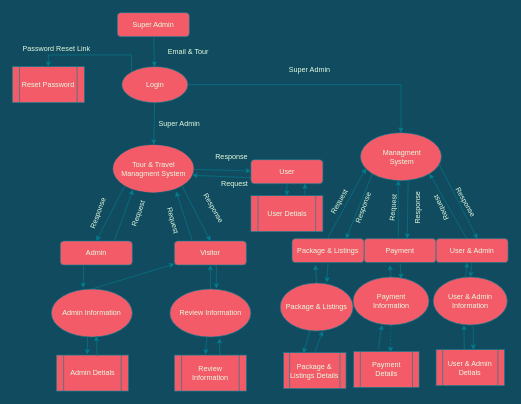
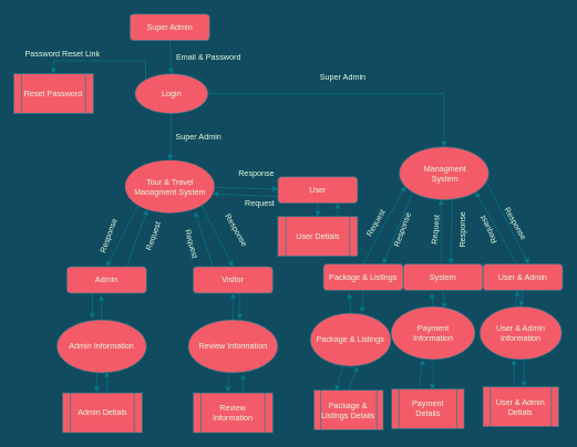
  <mxCell id="0" />
  <mxCell id="1" parent="0" />
  <mxCell id="2" value="" style="edgeStyle=none;rounded=0;orthogonalLoop=1;jettySize=auto;html=1;labelBackgroundColor=#114B5F;strokeColor=#028090;fontColor=#E4FDE1;" parent="1" source="3" target="10" edge="1"><mxGeometry relative="1" as="geometry" /></mxCell>
  <mxCell id="3" value="Super Admin" style="rounded=1;whiteSpace=wrap;html=1;fontSize=12;glass=0;strokeWidth=1;shadow=0;fillColor=#F45B69;strokeColor=#028090;fontColor=#E4FDE1;" parent="1" vertex="1"><mxGeometry x="195" y="20.5" width="120" height="40" as="geometry" /></mxCell>
  <mxCell id="4" style="edgeStyle=none;rounded=0;orthogonalLoop=1;jettySize=auto;html=1;exitX=0.75;exitY=0;exitDx=0;exitDy=0;entryX=0.248;entryY=0.938;entryDx=0;entryDy=0;entryPerimeter=0;labelBackgroundColor=#114B5F;strokeColor=#028090;fontColor=#E4FDE1;" parent="1" source="6" target="14" edge="1"><mxGeometry relative="1" as="geometry" /></mxCell>
  <mxCell id="5" style="edgeStyle=none;rounded=0;orthogonalLoop=1;jettySize=auto;html=1;exitX=0.25;exitY=1;exitDx=0;exitDy=0;entryX=0.393;entryY=-0.025;entryDx=0;entryDy=0;entryPerimeter=0;strokeColor=#028090;" edge="1" parent="1" target="53"><mxGeometry relative="1" as="geometry"><mxPoint x="139" y="441" as="sourcePoint" /><mxPoint x="138.01" y="471" as="targetPoint" /></mxGeometry></mxCell>
  <mxCell id="6" value="Admin" style="rounded=1;whiteSpace=wrap;html=1;fontSize=12;glass=0;strokeWidth=1;shadow=0;fillColor=#F45B69;strokeColor=#028090;fontColor=#E4FDE1;" parent="1" vertex="1"><mxGeometry x="100" y="401" width="120" height="40" as="geometry" /></mxCell>
  <mxCell id="7" value="" style="edgeStyle=none;rounded=0;orthogonalLoop=1;jettySize=auto;html=1;labelBackgroundColor=#114B5F;strokeColor=#028090;fontColor=#E4FDE1;" parent="1" source="10" target="14" edge="1"><mxGeometry relative="1" as="geometry" /></mxCell>
  <mxCell id="8" style="edgeStyle=orthogonalEdgeStyle;rounded=0;orthogonalLoop=1;jettySize=auto;html=1;exitX=1;exitY=0.5;exitDx=0;exitDy=0;entryX=0.5;entryY=0;entryDx=0;entryDy=0;strokeColor=#028090;fontColor=#E4FDE1;fillColor=#F45B69;labelBackgroundColor=#114B5F;" parent="1" source="10" target="35" edge="1"><mxGeometry relative="1" as="geometry" /></mxCell>
  <mxCell id="9" style="edgeStyle=orthogonalEdgeStyle;rounded=0;orthogonalLoop=1;jettySize=auto;html=1;exitX=0;exitY=0;exitDx=0;exitDy=0;entryX=0.5;entryY=0;entryDx=0;entryDy=0;strokeColor=#028090;fontColor=#E4FDE1;fillColor=#F45B69;labelBackgroundColor=#114B5F;" parent="1" source="10" target="28" edge="1"><mxGeometry relative="1" as="geometry"><Array as="points"><mxPoint x="219" y="91" /><mxPoint x="80" y="91" /></Array></mxGeometry></mxCell>
  <mxCell id="10" value="Login" style="ellipse;whiteSpace=wrap;html=1;fillColor=#F45B69;strokeColor=#028090;fontColor=#E4FDE1;" parent="1" vertex="1"><mxGeometry x="202.5" y="110.5" width="110" height="60" as="geometry" /></mxCell>
  <mxCell id="11" style="edgeStyle=none;rounded=0;orthogonalLoop=1;jettySize=auto;html=1;exitX=0;exitY=1;exitDx=0;exitDy=0;entryX=0.5;entryY=0;entryDx=0;entryDy=0;labelBackgroundColor=#114B5F;strokeColor=#028090;fontColor=#E4FDE1;" parent="1" source="14" target="6" edge="1"><mxGeometry relative="1" as="geometry" /></mxCell>
  <mxCell id="12" style="edgeStyle=none;rounded=0;orthogonalLoop=1;jettySize=auto;html=1;exitX=1;exitY=1;exitDx=0;exitDy=0;entryX=0.5;entryY=0;entryDx=0;entryDy=0;labelBackgroundColor=#114B5F;strokeColor=#028090;fontColor=#E4FDE1;" parent="1" source="14" target="18" edge="1"><mxGeometry relative="1" as="geometry" /></mxCell>
  <mxCell id="13" style="edgeStyle=none;rounded=0;orthogonalLoop=1;jettySize=auto;html=1;labelBackgroundColor=#114B5F;strokeColor=#028090;fontColor=#E4FDE1;" parent="1" source="14" target="21" edge="1"><mxGeometry relative="1" as="geometry" /></mxCell>
  <mxCell id="14" value="Tour &amp;amp; Travel Managment System" style="ellipse;whiteSpace=wrap;html=1;fillColor=#F45B69;strokeColor=#028090;fontColor=#E4FDE1;dashed=1;" parent="1" vertex="1"><mxGeometry x="187.5" y="240.5" width="135" height="80" as="geometry" /></mxCell>
  <mxCell id="15" style="edgeStyle=none;rounded=0;orthogonalLoop=1;jettySize=auto;html=1;exitX=0.5;exitY=1;exitDx=0;exitDy=0;labelBackgroundColor=#114B5F;strokeColor=#028090;fontColor=#E4FDE1;" parent="1" source="6" target="6" edge="1"><mxGeometry relative="1" as="geometry" /></mxCell>
  <mxCell id="16" style="edgeStyle=none;rounded=0;orthogonalLoop=1;jettySize=auto;html=1;exitX=0.25;exitY=0;exitDx=0;exitDy=0;entryX=0.781;entryY=0.975;entryDx=0;entryDy=0;entryPerimeter=0;labelBackgroundColor=#114B5F;strokeColor=#028090;fontColor=#E4FDE1;" parent="1" source="18" target="14" edge="1"><mxGeometry relative="1" as="geometry" /></mxCell>
  <mxCell id="17" value="" style="edgeStyle=orthogonalEdgeStyle;rounded=0;orthogonalLoop=1;jettySize=auto;html=1;strokeColor=#028090;entryX=0.574;entryY=-0.012;entryDx=0;entryDy=0;entryPerimeter=0;" edge="1" parent="1" target="56"><mxGeometry relative="1" as="geometry"><mxPoint x="355" y="441" as="sourcePoint" /><mxPoint x="355" y="471" as="targetPoint" /></mxGeometry></mxCell>
  <mxCell id="18" value="Visitor" style="rounded=1;whiteSpace=wrap;html=1;fontSize=12;glass=0;strokeWidth=1;shadow=0;fillColor=#F45B69;strokeColor=#028090;fontColor=#E4FDE1;" parent="1" vertex="1"><mxGeometry x="290" y="401" width="120" height="40" as="geometry" /></mxCell>
  <mxCell id="19" style="edgeStyle=none;rounded=0;orthogonalLoop=1;jettySize=auto;html=1;exitX=0;exitY=0.75;exitDx=0;exitDy=0;entryX=0.981;entryY=0.638;entryDx=0;entryDy=0;entryPerimeter=0;labelBackgroundColor=#114B5F;strokeColor=#028090;fontColor=#E4FDE1;" parent="1" source="21" target="14" edge="1"><mxGeometry relative="1" as="geometry" /></mxCell>
  <mxCell id="20" style="edgeStyle=none;rounded=0;orthogonalLoop=1;jettySize=auto;html=1;exitX=0.5;exitY=1;exitDx=0;exitDy=0;entryX=0.5;entryY=0;entryDx=0;entryDy=0;strokeColor=#028090;" edge="1" parent="1" source="21" target="78"><mxGeometry relative="1" as="geometry" /></mxCell>
  <mxCell id="21" value="User" style="rounded=1;whiteSpace=wrap;html=1;fontSize=12;glass=0;strokeWidth=1;shadow=0;fillColor=#F45B69;strokeColor=#028090;fontColor=#E4FDE1;" parent="1" vertex="1"><mxGeometry x="417.5" y="265.5" width="120" height="40" as="geometry" /></mxCell>
  <mxCell id="22" value="Response" style="text;html=1;align=center;verticalAlign=middle;resizable=0;points=[];autosize=1;strokeColor=none;fillColor=none;rotation=-70;fontColor=#E4FDE1;" parent="1" vertex="1"><mxGeometry x="122.5" y="340.5" width="80" height="30" as="geometry" /></mxCell>
  <mxCell id="23" value="Response" style="text;html=1;align=center;verticalAlign=middle;resizable=0;points=[];autosize=1;strokeColor=none;fillColor=none;rotation=60;fontColor=#E4FDE1;" parent="1" vertex="1"><mxGeometry x="315" y="331" width="80" height="30" as="geometry" /></mxCell>
  <mxCell id="24" value="Response" style="text;html=1;align=center;verticalAlign=middle;resizable=0;points=[];autosize=1;strokeColor=none;fillColor=none;fontColor=#E4FDE1;" parent="1" vertex="1"><mxGeometry x="345" y="245.5" width="80" height="30" as="geometry" /></mxCell>
  <mxCell id="25" value="Request" style="text;html=1;align=center;verticalAlign=middle;resizable=0;points=[];autosize=1;strokeColor=none;fillColor=none;rotation=-70;fontColor=#E4FDE1;" parent="1" vertex="1"><mxGeometry x="195" y="340.5" width="70" height="30" as="geometry" /></mxCell>
  <mxCell id="26" value="Request" style="text;html=1;align=center;verticalAlign=middle;resizable=0;points=[];autosize=1;strokeColor=none;fillColor=none;rotation=75;fontColor=#E4FDE1;" parent="1" vertex="1"><mxGeometry x="252.5" y="351" width="70" height="30" as="geometry" /></mxCell>
  <mxCell id="27" value="Request" style="text;html=1;align=center;verticalAlign=middle;resizable=0;points=[];autosize=1;strokeColor=none;fillColor=none;fontColor=#E4FDE1;" parent="1" vertex="1"><mxGeometry x="355" y="290.5" width="70" height="30" as="geometry" /></mxCell>
  <mxCell id="28" value="Reset Password" style="shape=process;whiteSpace=wrap;html=1;backgroundOutline=1;fillColor=#F45B69;strokeColor=#028090;fontColor=#E4FDE1;" parent="1" vertex="1"><mxGeometry y="110.5" width="120" height="60" as="geometry" x="20" /></mxCell>
  <mxCell id="29" value="Password Reset Link&amp;nbsp;" style="text;html=1;align=center;verticalAlign=middle;resizable=0;points=[];autosize=1;strokeColor=none;fillColor=none;fontColor=#E4FDE1;" parent="1" vertex="1"><mxGeometry x="25" y="65.5" width="140" height="30" as="geometry" /></mxCell>
- <mxCell id="30" value="Email &amp;amp; Tour" style="text;html=1;align=center;verticalAlign=middle;resizable=0;points=[];autosize=1;strokeColor=none;fillColor=none;fontColor=#E4FDE1;" parent="1" vertex="1"><mxGeometry x="252.5" y="71" width="120" height="30" as="geometry" /></mxCell>
+ <mxCell id="30" value="Email &amp;amp; Password" style="text;html=1;align=center;verticalAlign=middle;resizable=0;points=[];autosize=1;strokeColor=none;fillColor=none;fontColor=#E4FDE1;" parent="1" vertex="1"><mxGeometry x="252.5" y="71" width="120" height="30" as="geometry" /></mxCell>
  <mxCell id="31" value="Super Admin" style="text;html=1;align=center;verticalAlign=middle;resizable=0;points=[];autosize=1;strokeColor=none;fillColor=none;fontColor=#E4FDE1;" parent="1" vertex="1"><mxGeometry x="252.5" y="190.5" width="90" height="30" as="geometry" /></mxCell>
  <mxCell id="32" style="rounded=0;orthogonalLoop=1;jettySize=auto;html=1;exitX=0.5;exitY=1;exitDx=0;exitDy=0;entryX=0.5;entryY=0;entryDx=0;entryDy=0;strokeColor=#028090;fontColor=#E4FDE1;fillColor=#F45B69;labelBackgroundColor=#114B5F;" parent="1" edge="1"><mxGeometry relative="1" as="geometry"><mxPoint x="679.5" y="300.5" as="sourcePoint" /><mxPoint x="678" y="397" as="targetPoint" /></mxGeometry></mxCell>
  <mxCell id="33" style="rounded=0;orthogonalLoop=1;jettySize=auto;html=1;exitX=0;exitY=1;exitDx=0;exitDy=0;entryX=0.75;entryY=0;entryDx=0;entryDy=0;strokeColor=#028090;fontColor=#E4FDE1;fillColor=#F45B69;labelBackgroundColor=#114B5F;" parent="1" source="35" target="42" edge="1"><mxGeometry relative="1" as="geometry" /></mxCell>
  <mxCell id="34" style="edgeStyle=none;rounded=0;orthogonalLoop=1;jettySize=auto;html=1;exitX=0.97;exitY=0.656;exitDx=0;exitDy=0;strokeColor=#028090;fontColor=#E4FDE1;fillColor=#F45B69;exitPerimeter=0;labelBackgroundColor=#114B5F;" parent="1" source="35" edge="1"><mxGeometry relative="1" as="geometry"><mxPoint x="735.052" y="288.889" as="sourcePoint" /><mxPoint x="794.924" y="397" as="targetPoint" /></mxGeometry></mxCell>
  <mxCell id="35" value="&amp;nbsp;Managment&lt;br&gt;&amp;nbsp;System" style="ellipse;whiteSpace=wrap;html=1;fillColor=#F45B69;strokeColor=#028090;fontColor=#E4FDE1;" parent="1" vertex="1"><mxGeometry x="600" y="220.5" width="135" height="80" as="geometry" /></mxCell>
  <mxCell id="36" value="Super Admin" style="text;html=1;align=center;verticalAlign=middle;resizable=0;points=[];autosize=1;strokeColor=none;fillColor=none;fontColor=#E4FDE1;" parent="1" vertex="1"><mxGeometry x="470" y="101" width="90" height="30" as="geometry" /></mxCell>
  <mxCell id="37" style="edgeStyle=none;rounded=0;orthogonalLoop=1;jettySize=auto;html=1;exitX=0.625;exitY=-0.075;exitDx=0;exitDy=0;entryX=0.719;entryY=0.994;entryDx=0;entryDy=0;entryPerimeter=0;strokeColor=#028090;fontColor=#E4FDE1;fillColor=#F45B69;exitPerimeter=0;labelBackgroundColor=#114B5F;" parent="1" edge="1"><mxGeometry relative="1" as="geometry"><mxPoint x="663" y="394" as="sourcePoint" /><mxPoint x="663.065" y="300.02" as="targetPoint" /></mxGeometry></mxCell>
  <mxCell id="38" style="edgeStyle=none;rounded=0;orthogonalLoop=1;jettySize=auto;html=1;exitX=0.5;exitY=1;exitDx=0;exitDy=0;entryX=0.634;entryY=0.038;entryDx=0;entryDy=0;entryPerimeter=0;strokeColor=#028090;" edge="1" parent="1" source="39" target="64"><mxGeometry relative="1" as="geometry" /></mxCell>
- <mxCell id="39" value="Payment" style="rounded=1;whiteSpace=wrap;html=1;fontSize=12;glass=0;strokeWidth=1;shadow=0;fillColor=#F45B69;strokeColor=#028090;fontColor=#E4FDE1;" parent="1" vertex="1"><mxGeometry x="606" y="397" width="120" height="40" as="geometry" /></mxCell>
+ <mxCell id="39" value="System" style="rounded=1;whiteSpace=wrap;html=1;fontSize=12;glass=0;strokeWidth=1;shadow=0;fillColor=#F45B69;strokeColor=#028090;fontColor=#E4FDE1;" parent="1" vertex="1"><mxGeometry x="606" y="397" width="120" height="40" as="geometry" /></mxCell>
  <mxCell id="40" style="edgeStyle=none;rounded=0;orthogonalLoop=1;jettySize=auto;html=1;exitX=0.75;exitY=0;exitDx=0;exitDy=0;entryX=0.067;entryY=0.744;entryDx=0;entryDy=0;entryPerimeter=0;strokeColor=#028090;fontColor=#E4FDE1;fillColor=#F45B69;labelBackgroundColor=#114B5F;" parent="1" target="35" edge="1"><mxGeometry relative="1" as="geometry"><mxPoint x="545" y="397" as="sourcePoint" /><mxPoint x="601.94" y="298.02" as="targetPoint" /></mxGeometry></mxCell>
  <mxCell id="41" style="edgeStyle=none;rounded=0;orthogonalLoop=1;jettySize=auto;html=1;exitX=0.5;exitY=1;exitDx=0;exitDy=0;entryX=0.64;entryY=-0.012;entryDx=0;entryDy=0;entryPerimeter=0;strokeColor=#028090;" edge="1" parent="1" source="42" target="60"><mxGeometry relative="1" as="geometry" /></mxCell>
  <mxCell id="42" value="Package &amp;amp; Listings" style="rounded=1;whiteSpace=wrap;html=1;fontSize=12;glass=0;strokeWidth=1;shadow=0;fillColor=#F45B69;strokeColor=#028090;fontColor=#E4FDE1;" parent="1" vertex="1"><mxGeometry x="486" y="397" width="120" height="40" as="geometry" /></mxCell>
  <mxCell id="43" style="edgeStyle=none;rounded=0;orthogonalLoop=1;jettySize=auto;html=1;exitX=0.5;exitY=0;exitDx=0;exitDy=0;entryX=1;entryY=1;entryDx=0;entryDy=0;strokeColor=#028090;fontColor=#E4FDE1;fillColor=#F45B69;labelBackgroundColor=#114B5F;" parent="1" target="35" edge="1"><mxGeometry relative="1" as="geometry"><mxPoint x="777" y="397" as="sourcePoint" /><mxPoint x="723.03" y="280.02" as="targetPoint" /></mxGeometry></mxCell>
  <mxCell id="44" value="User &amp;amp; Admin" style="rounded=1;whiteSpace=wrap;html=1;fontSize=12;glass=0;strokeWidth=1;shadow=0;fillColor=#F45B69;strokeColor=#028090;fontColor=#E4FDE1;" parent="1" vertex="1"><mxGeometry x="726" y="397" width="120" height="40" as="geometry" /></mxCell>
  <mxCell id="45" value="Request" style="text;html=1;align=center;verticalAlign=middle;resizable=0;points=[];autosize=1;strokeColor=none;fillColor=none;rotation=-60;fontColor=#E4FDE1;" parent="1" vertex="1"><mxGeometry x="530" y="321" width="70" height="30" as="geometry" /></mxCell>
  <mxCell id="46" value="Response" style="text;html=1;align=center;verticalAlign=middle;resizable=0;points=[];autosize=1;strokeColor=none;fillColor=none;rotation=-70;fontColor=#E4FDE1;" parent="1" vertex="1"><mxGeometry x="565" y="331" width="80" height="30" as="geometry" /></mxCell>
  <mxCell id="47" value="Request" style="text;html=1;align=center;verticalAlign=middle;resizable=0;points=[];autosize=1;strokeColor=none;fillColor=none;rotation=-85;fontColor=#E4FDE1;" parent="1" vertex="1"><mxGeometry x="620" y="331" width="70" height="30" as="geometry" /></mxCell>
  <mxCell id="48" value="Response" style="text;html=1;align=center;verticalAlign=middle;resizable=0;points=[];autosize=1;strokeColor=none;fillColor=none;rotation=-90;fontColor=#E4FDE1;" parent="1" vertex="1"><mxGeometry x="655" y="331" width="80" height="30" as="geometry" /></mxCell>
  <mxCell id="49" value="Response" style="text;html=1;align=center;verticalAlign=middle;resizable=0;points=[];autosize=1;strokeColor=none;fillColor=none;rotation=60;fontColor=#E4FDE1;" parent="1" vertex="1"><mxGeometry x="735" y="321" width="80" height="30" as="geometry" /></mxCell>
  <mxCell id="50" value="Request" style="text;html=1;align=center;verticalAlign=middle;resizable=0;points=[];autosize=1;strokeColor=none;fillColor=none;rotation=-115;fontColor=#E4FDE1;" parent="1" vertex="1"><mxGeometry x="700" y="331" width="70" height="30" as="geometry" /></mxCell>
- <mxCell id="51" style="edgeStyle=none;rounded=0;orthogonalLoop=1;jettySize=auto;html=1;exitX=0.5;exitY=0;exitDx=0;exitDy=0;strokeColor=#028090;" edge="1" parent="1" source="53" target="18"><mxGeometry relative="1" as="geometry" /></mxCell>
+ <mxCell id="51" style="edgeStyle=none;rounded=0;orthogonalLoop=1;jettySize=auto;html=1;exitX=0.5;exitY=0;exitDx=0;exitDy=0;entryX=0.433;entryY=1.075;entryDx=0;entryDy=0;entryPerimeter=0;strokeColor=#028090;" edge="1" parent="1" source="53" target="6"><mxGeometry relative="1" as="geometry" /></mxCell>
  <mxCell id="52" value="" style="edgeStyle=none;rounded=0;orthogonalLoop=1;jettySize=auto;html=1;strokeColor=#028090;entryX=0.429;entryY=-0.017;entryDx=0;entryDy=0;entryPerimeter=0;" edge="1" parent="1" target="54"><mxGeometry relative="1" as="geometry"><mxPoint x="145.5" y="551" as="sourcePoint" /><mxPoint x="146.2" y="581" as="targetPoint" /></mxGeometry></mxCell>
  <mxCell id="53" value="Admin Information" style="ellipse;whiteSpace=wrap;html=1;fillColor=#F45B69;strokeColor=#028090;fontColor=#E4FDE1;" vertex="1" parent="1"><mxGeometry x="85" y="481" width="135" height="80" as="geometry" /></mxCell>
  <mxCell id="54" value="Admin Detials" style="shape=process;whiteSpace=wrap;html=1;backgroundOutline=1;fillColor=#F45B69;strokeColor=#028090;fontColor=#E4FDE1;" vertex="1" parent="1"><mxGeometry x="93.5" y="591" width="120" height="60" as="geometry" /></mxCell>
  <mxCell id="55" style="edgeStyle=orthogonalEdgeStyle;rounded=0;orthogonalLoop=1;jettySize=auto;html=1;exitX=0.5;exitY=0;exitDx=0;exitDy=0;entryX=0.5;entryY=1;entryDx=0;entryDy=0;strokeColor=#028090;" edge="1" parent="1" source="56" target="18"><mxGeometry relative="1" as="geometry" /></mxCell>
  <mxCell id="56" value="Review Information" style="ellipse;whiteSpace=wrap;html=1;fillColor=#F45B69;strokeColor=#028090;fontColor=#E4FDE1;" vertex="1" parent="1"><mxGeometry x="282.5" y="481" width="135" height="80" as="geometry" /></mxCell>
  <mxCell id="57" value="" style="edgeStyle=none;rounded=0;orthogonalLoop=1;jettySize=auto;html=1;strokeColor=#028090;exitX=0.633;exitY=0;exitDx=0;exitDy=0;entryX=0.611;entryY=1.025;entryDx=0;entryDy=0;entryPerimeter=0;exitPerimeter=0;" edge="1" parent="1" source="58" target="56"><mxGeometry relative="1" as="geometry"><mxPoint x="360" y="581" as="sourcePoint" /><mxPoint x="360" y="551" as="targetPoint" /></mxGeometry></mxCell>
  <mxCell id="58" value="Review Information" style="shape=process;whiteSpace=wrap;html=1;backgroundOutline=1;fillColor=#F45B69;strokeColor=#028090;fontColor=#E4FDE1;" vertex="1" parent="1"><mxGeometry x="290" y="591" width="120" height="60" as="geometry" /></mxCell>
  <mxCell id="59" style="edgeStyle=none;rounded=0;orthogonalLoop=1;jettySize=auto;html=1;exitX=0.5;exitY=0;exitDx=0;exitDy=0;entryX=0.325;entryY=1.1;entryDx=0;entryDy=0;entryPerimeter=0;strokeColor=#028090;" edge="1" parent="1" source="60" target="42"><mxGeometry relative="1" as="geometry" /></mxCell>
  <mxCell id="60" value="Package &amp;amp; Listings" style="ellipse;whiteSpace=wrap;html=1;fillColor=#F45B69;strokeColor=#028090;fontColor=#E4FDE1;" vertex="1" parent="1"><mxGeometry x="466.25" y="471" width="121.5" height="80" as="geometry" /></mxCell>
  <mxCell id="61" value="" style="edgeStyle=none;rounded=0;orthogonalLoop=1;jettySize=auto;html=1;strokeColor=#028090;exitX=0.5;exitY=0;exitDx=0;exitDy=0;entryX=0.582;entryY=1;entryDx=0;entryDy=0;entryPerimeter=0;" edge="1" parent="1" source="62" target="60"><mxGeometry relative="1" as="geometry"><mxPoint x="528.2" y="571" as="sourcePoint" /><mxPoint x="529.401" y="540.986" as="targetPoint" /></mxGeometry></mxCell>
  <mxCell id="62" value="Package &amp;amp; Listings Details" style="shape=process;whiteSpace=wrap;html=1;backgroundOutline=1;fillColor=#F45B69;strokeColor=#028090;fontColor=#E4FDE1;" vertex="1" parent="1"><mxGeometry x="472" y="587" width="104" height="60" as="geometry" /></mxCell>
  <mxCell id="63" style="edgeStyle=none;rounded=0;orthogonalLoop=1;jettySize=auto;html=1;exitX=0.5;exitY=0;exitDx=0;exitDy=0;entryX=0.358;entryY=1.1;entryDx=0;entryDy=0;entryPerimeter=0;strokeColor=#028090;" edge="1" parent="1" source="64" target="39"><mxGeometry relative="1" as="geometry" /></mxCell>
  <mxCell id="64" value="Payment&lt;br&gt;Information" style="ellipse;whiteSpace=wrap;html=1;fillColor=#F45B69;strokeColor=#028090;fontColor=#E4FDE1;" vertex="1" parent="1"><mxGeometry x="587.75" y="461" width="126.5" height="80" as="geometry" /></mxCell>
  <mxCell id="65" value="Payment&lt;br&gt;Details" style="shape=process;whiteSpace=wrap;html=1;backgroundOutline=1;fillColor=#F45B69;strokeColor=#028090;fontColor=#E4FDE1;" vertex="1" parent="1"><mxGeometry x="588.75" y="585" width="109" height="60" as="geometry" /></mxCell>
  <mxCell id="66" style="edgeStyle=none;rounded=0;orthogonalLoop=1;jettySize=auto;html=1;exitX=0.5;exitY=0;exitDx=0;exitDy=0;entryX=0.5;entryY=1;entryDx=0;entryDy=0;strokeColor=#028090;" edge="1" parent="1"><mxGeometry relative="1" as="geometry"><mxPoint x="775" y="461" as="sourcePoint" /><mxPoint x="778" y="437" as="targetPoint" /></mxGeometry></mxCell>
  <mxCell id="67" style="edgeStyle=none;rounded=0;orthogonalLoop=1;jettySize=auto;html=1;exitX=0.5;exitY=1;exitDx=0;exitDy=0;entryX=0.5;entryY=0;entryDx=0;entryDy=0;strokeColor=#028090;" edge="1" parent="1" source="44" target="68"><mxGeometry relative="1" as="geometry" /></mxCell>
  <mxCell id="68" value="User &amp;amp; Admin Information" style="ellipse;whiteSpace=wrap;html=1;fillColor=#F45B69;strokeColor=#028090;fontColor=#E4FDE1;" vertex="1" parent="1"><mxGeometry x="721.25" y="461" width="123.5" height="80" as="geometry" /></mxCell>
  <mxCell id="69" value="" style="edgeStyle=none;rounded=0;orthogonalLoop=1;jettySize=auto;html=1;strokeColor=#028090;" edge="1" parent="1"><mxGeometry relative="1" as="geometry"><mxPoint x="788" y="541" as="sourcePoint" /><mxPoint x="788" y="582" as="targetPoint" /></mxGeometry></mxCell>
  <mxCell id="70" value="User &amp;amp; Admin&lt;br&gt;Detials" style="shape=process;whiteSpace=wrap;html=1;backgroundOutline=1;fillColor=#F45B69;strokeColor=#028090;fontColor=#E4FDE1;" vertex="1" parent="1"><mxGeometry x="726" y="582" width="114" height="60" as="geometry" /></mxCell>
  <mxCell id="71" value="" style="edgeStyle=none;rounded=0;orthogonalLoop=1;jettySize=auto;html=1;strokeColor=#028090;exitX=0.563;exitY=0.033;exitDx=0;exitDy=0;exitPerimeter=0;" edge="1" parent="1" source="54"><mxGeometry relative="1" as="geometry"><mxPoint x="160" y="591" as="sourcePoint" /><mxPoint x="160" y="559" as="targetPoint" /></mxGeometry></mxCell>
  <mxCell id="72" value="" style="edgeStyle=none;rounded=0;orthogonalLoop=1;jettySize=auto;html=1;strokeColor=#028090;exitX=0.456;exitY=1;exitDx=0;exitDy=0;exitPerimeter=0;entryX=0.433;entryY=-0.017;entryDx=0;entryDy=0;entryPerimeter=0;" edge="1" parent="1" source="56" target="58"><mxGeometry relative="1" as="geometry"><mxPoint x="339.5" y="551" as="sourcePoint" /><mxPoint x="339.5" y="581" as="targetPoint" /></mxGeometry></mxCell>
  <mxCell id="73" value="" style="edgeStyle=none;rounded=0;orthogonalLoop=1;jettySize=auto;html=1;strokeColor=#028090;entryX=0.317;entryY=0.017;entryDx=0;entryDy=0;entryPerimeter=0;exitX=0.409;exitY=0.988;exitDx=0;exitDy=0;exitPerimeter=0;" edge="1" parent="1" source="60" target="62"><mxGeometry relative="1" as="geometry"><mxPoint x="510.901" y="540.986" as="sourcePoint" /><mxPoint x="509.7" y="571" as="targetPoint" /></mxGeometry></mxCell>
  <mxCell id="74" value="" style="edgeStyle=none;rounded=0;orthogonalLoop=1;jettySize=auto;html=1;strokeColor=#028090;exitX=0.378;exitY=-0.067;exitDx=0;exitDy=0;exitPerimeter=0;" edge="1" parent="1" source="65"><mxGeometry relative="1" as="geometry"><mxPoint x="633.225" y="571" as="sourcePoint" /><mxPoint x="635.703" y="540.961" as="targetPoint" /></mxGeometry></mxCell>
  <mxCell id="75" value="" style="edgeStyle=none;rounded=0;orthogonalLoop=1;jettySize=auto;html=1;strokeColor=#028090;entryX=0.562;entryY=0.017;entryDx=0;entryDy=0;entryPerimeter=0;exitX=0.5;exitY=1;exitDx=0;exitDy=0;dashed=1;" edge="1" parent="1" source="64" target="65"><mxGeometry relative="1" as="geometry"><mxPoint x="652.286" y="556.959" as="sourcePoint" /><mxPoint x="650" y="581" as="targetPoint" /></mxGeometry></mxCell>
  <mxCell id="76" value="" style="edgeStyle=none;rounded=0;orthogonalLoop=1;jettySize=auto;html=1;strokeColor=#028090;" edge="1" parent="1"><mxGeometry relative="1" as="geometry"><mxPoint x="773" y="581" as="sourcePoint" /><mxPoint x="772.5" y="541" as="targetPoint" /></mxGeometry></mxCell>
  <mxCell id="77" style="edgeStyle=none;rounded=0;orthogonalLoop=1;jettySize=auto;html=1;exitX=0.75;exitY=0;exitDx=0;exitDy=0;entryX=0.75;entryY=1;entryDx=0;entryDy=0;strokeColor=#028090;" edge="1" parent="1" source="78" target="21"><mxGeometry relative="1" as="geometry" /></mxCell>
  <mxCell id="78" value="User Detials" style="shape=process;whiteSpace=wrap;html=1;backgroundOutline=1;fillColor=#F45B69;strokeColor=#028090;fontColor=#E4FDE1;" vertex="1" parent="1"><mxGeometry x="417.5" y="325.5" width="120" height="60" as="geometry" /></mxCell>
